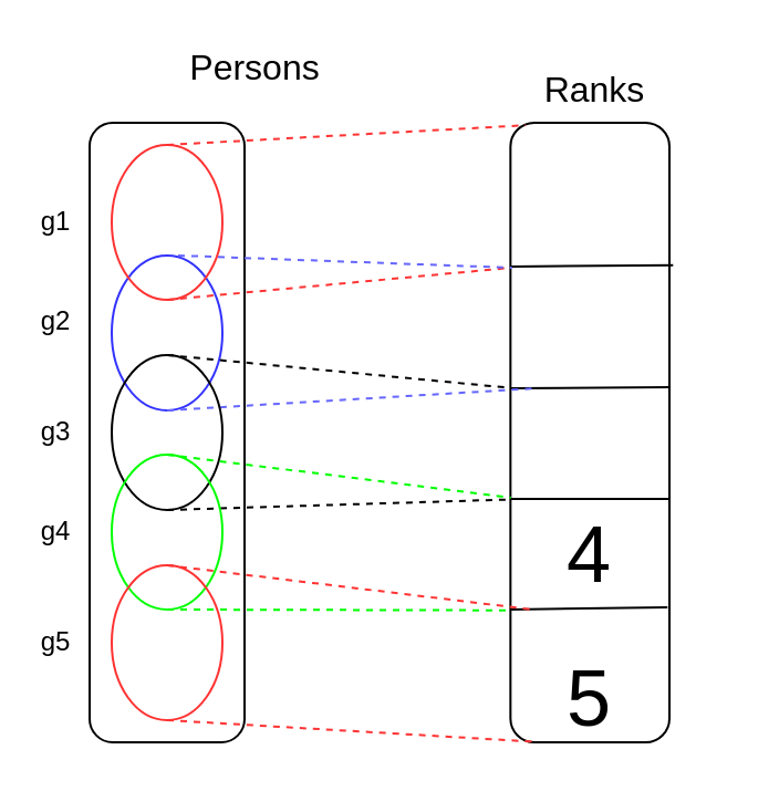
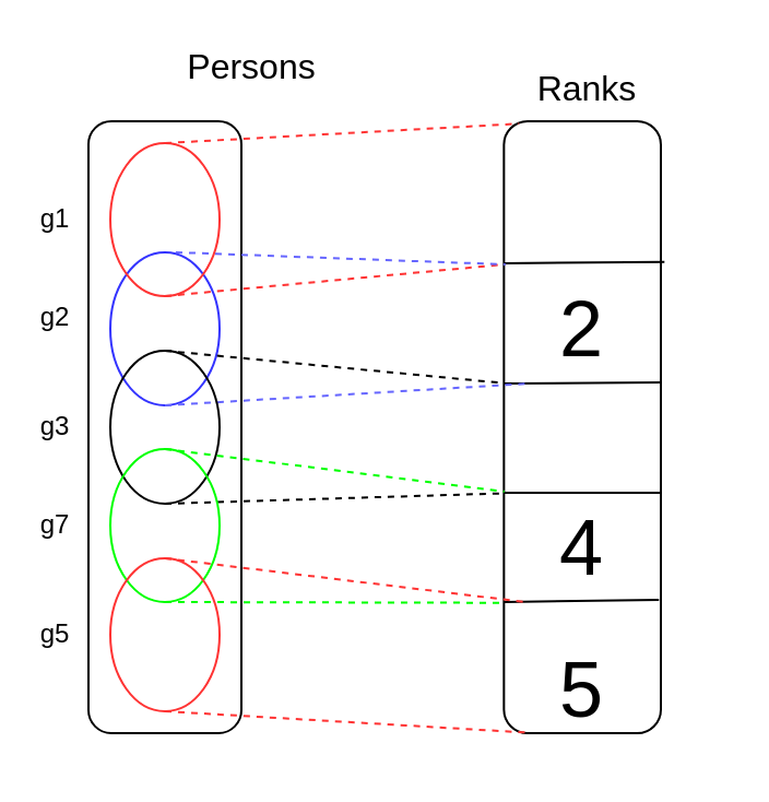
  <mxCell id="0" />
  <mxCell id="1" parent="0" />
  <mxCell id="2" value="" style="rounded=1;whiteSpace=wrap;html=1;" parent="1" vertex="1"><mxGeometry x="40" y="55" width="70" height="280" as="geometry" /></mxCell>
  <mxCell id="3" value="&lt;font style=&quot;font-size: 16px&quot;&gt;Persons&lt;/font&gt;" style="text;html=1;strokeColor=none;fillColor=none;align=center;verticalAlign=middle;whiteSpace=wrap;rounded=0;" parent="1" vertex="1"><mxGeometry x="85" y="20" width="60" height="20" as="geometry" /></mxCell>
  <mxCell id="4" value="" style="group;container=1;fontStyle=4" parent="1" vertex="1" connectable="0"><mxGeometry x="222" y="30" width="108" height="315" as="geometry"><mxRectangle x="302" y="15" width="40" height="20" as="alternateBounds" /></mxGeometry></mxCell>
  <mxCell id="5" value="" style="rounded=1;whiteSpace=wrap;html=1;" parent="4" vertex="1"><mxGeometry x="8.17" y="25" width="71.83" height="280" as="geometry" /></mxCell>
  <mxCell id="6" value="" style="endArrow=none;html=1;entryX=1.023;entryY=0.23;entryDx=0;entryDy=0;entryPerimeter=0;" parent="4" target="5" edge="1"><mxGeometry width="50" height="50" relative="1" as="geometry"><mxPoint x="8.168" y="90" as="sourcePoint" /><mxPoint x="39.933" y="90" as="targetPoint" /></mxGeometry></mxCell>
  <mxCell id="7" value="" style="endArrow=none;html=1;exitX=0;exitY=0.25;exitDx=0;exitDy=0;entryX=1.006;entryY=0.427;entryDx=0;entryDy=0;entryPerimeter=0;" parent="4" edge="1" target="5"><mxGeometry width="50" height="50" relative="1" as="geometry"><mxPoint x="8.168" y="145" as="sourcePoint" /><mxPoint x="39.933" y="145" as="targetPoint" /></mxGeometry></mxCell>
  <mxCell id="8" value="" style="endArrow=none;html=1;exitX=0;exitY=0.25;exitDx=0;exitDy=0;entryX=1.001;entryY=0.607;entryDx=0;entryDy=0;entryPerimeter=0;" parent="4" edge="1" target="5"><mxGeometry width="50" height="50" relative="1" as="geometry"><mxPoint x="8.168" y="195" as="sourcePoint" /><mxPoint x="98" y="194" as="targetPoint" /></mxGeometry></mxCell>
  <mxCell id="9" value="" style="endArrow=none;html=1;exitX=0;exitY=0.25;exitDx=0;exitDy=0;entryX=0.988;entryY=0.782;entryDx=0;entryDy=0;entryPerimeter=0;" parent="4" edge="1" target="5"><mxGeometry width="50" height="50" relative="1" as="geometry"><mxPoint x="8.168" y="245" as="sourcePoint" /><mxPoint x="39.933" y="245" as="targetPoint" /></mxGeometry></mxCell>
+ <mxCell id="10" value="&lt;span style=&quot;font-size: 36px&quot;&gt;2&lt;/span&gt;" style="text;html=1;strokeColor=none;fillColor=none;align=center;verticalAlign=middle;whiteSpace=wrap;rounded=0;" parent="4" vertex="1"><mxGeometry x="35.005" y="105" width="18.151" height="30" as="geometry" /></mxCell>
  <mxCell id="11" value="&lt;font style=&quot;font-size: 36px&quot;&gt;4&lt;/font&gt;" style="text;html=1;strokeColor=none;fillColor=none;align=center;verticalAlign=middle;whiteSpace=wrap;rounded=0;" parent="4" vertex="1"><mxGeometry x="35.005" y="205" width="18.151" height="30" as="geometry" /></mxCell>
  <mxCell id="12" value="&lt;font style=&quot;font-size: 36px&quot;&gt;5&lt;/font&gt;" style="text;html=1;strokeColor=none;fillColor=none;align=center;verticalAlign=middle;whiteSpace=wrap;rounded=0;" parent="4" vertex="1"><mxGeometry x="35.005" y="270" width="18.151" height="30" as="geometry" /></mxCell>
  <mxCell id="13" value="&lt;font style=&quot;font-size: 16px&quot;&gt;Ranks&lt;/font&gt;" style="text;html=1;strokeColor=none;fillColor=none;align=center;verticalAlign=middle;whiteSpace=wrap;rounded=0;" vertex="1" parent="4"><mxGeometry x="33.127" width="27.227" height="20" as="geometry" /></mxCell>
  <mxCell id="14" value="" style="ellipse;whiteSpace=wrap;html=1;fillColor=none;strokeColor=#3333FF;" vertex="1" parent="1"><mxGeometry x="50" y="115" width="50" height="70" as="geometry" /></mxCell>
  <mxCell id="15" value="" style="ellipse;whiteSpace=wrap;html=1;fillColor=none;strokeColor=#FF3333;" vertex="1" parent="1"><mxGeometry x="50" y="65" width="50" height="70" as="geometry" /></mxCell>
  <mxCell id="16" value="" style="endArrow=none;dashed=1;html=1;exitX=0.5;exitY=1;exitDx=0;exitDy=0;entryX=0.003;entryY=0.234;entryDx=0;entryDy=0;entryPerimeter=0;strokeColor=#FF3333;" edge="1" parent="1" source="15" target="5"><mxGeometry width="50" height="50" relative="1" as="geometry"><mxPoint x="180" y="205" as="sourcePoint" /><mxPoint x="230" y="155" as="targetPoint" /></mxGeometry></mxCell>
  <mxCell id="17" value="" style="endArrow=none;dashed=1;html=1;exitX=0.5;exitY=0;exitDx=0;exitDy=0;entryX=0.096;entryY=0.004;entryDx=0;entryDy=0;entryPerimeter=0;strokeColor=#FF3333;" edge="1" parent="1" source="15" target="5"><mxGeometry width="50" height="50" relative="1" as="geometry"><mxPoint x="140" y="115" as="sourcePoint" /><mxPoint x="190" y="65" as="targetPoint" /></mxGeometry></mxCell>
  <mxCell id="18" value="" style="endArrow=none;dashed=1;html=1;exitX=0.6;exitY=0.714;exitDx=0;exitDy=0;exitPerimeter=0;entryX=0.01;entryY=0.234;entryDx=0;entryDy=0;entryPerimeter=0;strokeColor=#6666FF;" edge="1" parent="1" source="15" target="5"><mxGeometry width="50" height="50" relative="1" as="geometry"><mxPoint x="140" y="115" as="sourcePoint" /><mxPoint x="190" y="195" as="targetPoint" /></mxGeometry></mxCell>
  <mxCell id="19" value="" style="endArrow=none;dashed=1;html=1;exitX=0.5;exitY=1;exitDx=0;exitDy=0;strokeColor=#6666FF;" edge="1" parent="1" source="14"><mxGeometry width="50" height="50" relative="1" as="geometry"><mxPoint x="40" y="415" as="sourcePoint" /><mxPoint x="242" y="175" as="targetPoint" /></mxGeometry></mxCell>
  <mxCell id="20" value="" style="endArrow=none;dashed=1;html=1;exitX=0.5;exitY=0;exitDx=0;exitDy=0;entryX=0.001;entryY=0.428;entryDx=0;entryDy=0;entryPerimeter=0;" edge="1" parent="1" source="21" target="5"><mxGeometry width="50" height="50" relative="1" as="geometry"><mxPoint x="140" y="165" as="sourcePoint" /><mxPoint x="241" y="173" as="targetPoint" /></mxGeometry></mxCell>
  <mxCell id="21" value="" style="ellipse;whiteSpace=wrap;html=1;fillColor=none;" vertex="1" parent="1"><mxGeometry x="50" y="160" width="50" height="70" as="geometry" /></mxCell>
  <mxCell id="22" value="" style="endArrow=none;dashed=1;html=1;entryX=0.002;entryY=0.608;entryDx=0;entryDy=0;entryPerimeter=0;exitX=0.5;exitY=1;exitDx=0;exitDy=0;" edge="1" parent="1" source="21" target="5"><mxGeometry width="50" height="50" relative="1" as="geometry"><mxPoint x="70" y="415" as="sourcePoint" /><mxPoint x="120" y="365" as="targetPoint" /></mxGeometry></mxCell>
  <mxCell id="23" value="" style="ellipse;whiteSpace=wrap;html=1;fillColor=none;strokeColor=#00FF00;" vertex="1" parent="1"><mxGeometry x="50" y="205" width="50" height="70" as="geometry" /></mxCell>
  <mxCell id="24" value="" style="endArrow=none;dashed=1;html=1;exitX=0.5;exitY=0;exitDx=0;exitDy=0;entryX=0.003;entryY=0.605;entryDx=0;entryDy=0;entryPerimeter=0;strokeColor=#00FF00;" edge="1" parent="1" source="23" target="5"><mxGeometry width="50" height="50" relative="1" as="geometry"><mxPoint x="40" y="415" as="sourcePoint" /><mxPoint x="210" y="255" as="targetPoint" /></mxGeometry></mxCell>
  <mxCell id="25" value="" style="endArrow=none;dashed=1;html=1;entryX=0.01;entryY=0.787;entryDx=0;entryDy=0;entryPerimeter=0;exitX=0.5;exitY=1;exitDx=0;exitDy=0;strokeColor=#00FF00;" edge="1" parent="1" source="23" target="5"><mxGeometry width="50" height="50" relative="1" as="geometry"><mxPoint x="40" y="415" as="sourcePoint" /><mxPoint x="90" y="365" as="targetPoint" /></mxGeometry></mxCell>
  <mxCell id="26" value="" style="endArrow=none;dashed=1;html=1;exitX=0.5;exitY=0;exitDx=0;exitDy=0;strokeColor=#FF3333;" edge="1" parent="1" source="27"><mxGeometry width="50" height="50" relative="1" as="geometry"><mxPoint x="140" y="255" as="sourcePoint" /><mxPoint x="240" y="275" as="targetPoint" /></mxGeometry></mxCell>
  <mxCell id="27" value="" style="ellipse;whiteSpace=wrap;html=1;fillColor=none;strokeColor=#FF3333;" parent="1" vertex="1"><mxGeometry x="50" y="255" width="50" height="70" as="geometry" /></mxCell>
  <mxCell id="28" value="" style="endArrow=none;dashed=1;html=1;entryX=0.143;entryY=0.999;entryDx=0;entryDy=0;entryPerimeter=0;exitX=0.5;exitY=1;exitDx=0;exitDy=0;strokeColor=#FF3333;" edge="1" parent="1" source="27" target="5"><mxGeometry width="50" height="50" relative="1" as="geometry"><mxPoint x="40" y="415" as="sourcePoint" /><mxPoint x="90" y="365" as="targetPoint" /></mxGeometry></mxCell>
  <mxCell id="29" value="g1" style="text;html=1;strokeColor=none;fillColor=none;align=center;verticalAlign=middle;whiteSpace=wrap;rounded=0;opacity=0;" vertex="1" parent="1"><mxGeometry x="20" y="90" width="10" height="20" as="geometry" /></mxCell>
  <mxCell id="30" value="g2" style="text;html=1;strokeColor=none;fillColor=none;align=center;verticalAlign=middle;whiteSpace=wrap;rounded=0;opacity=0;" vertex="1" parent="1"><mxGeometry x="20" y="135" width="10" height="20" as="geometry" /></mxCell>
  <mxCell id="31" value="g3" style="text;html=1;strokeColor=none;fillColor=none;align=center;verticalAlign=middle;whiteSpace=wrap;rounded=0;opacity=0;" vertex="1" parent="1"><mxGeometry x="20" y="185" width="10" height="20" as="geometry" /></mxCell>
- <mxCell id="32" value="g4" style="text;html=1;strokeColor=none;fillColor=none;align=center;verticalAlign=middle;whiteSpace=wrap;rounded=0;opacity=0;" vertex="1" parent="1"><mxGeometry x="20" y="230" width="10" height="20" as="geometry" /></mxCell>
+ <mxCell id="32" value="g7" style="text;html=1;strokeColor=none;fillColor=none;align=center;verticalAlign=middle;whiteSpace=wrap;rounded=0;opacity=0;" vertex="1" parent="1"><mxGeometry x="20" y="230" width="10" height="20" as="geometry" /></mxCell>
  <mxCell id="33" value="g5" style="text;html=1;strokeColor=none;fillColor=none;align=center;verticalAlign=middle;whiteSpace=wrap;rounded=0;opacity=0;" vertex="1" parent="1"><mxGeometry x="20" y="280" width="10" height="20" as="geometry" /></mxCell>
